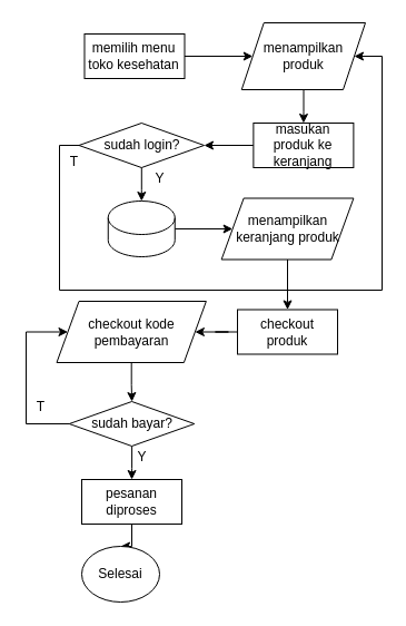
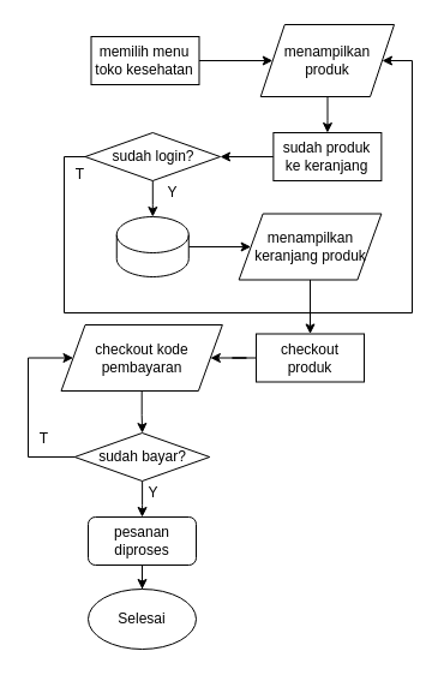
  <mxCell id="0" />
  <mxCell id="1" parent="0" />
  <mxCell id="2" value="" style="edgeStyle=orthogonalEdgeStyle;rounded=0;orthogonalLoop=1;jettySize=auto;html=1;" edge="1" parent="1" source="3" target="5"><mxGeometry relative="1" as="geometry" /></mxCell>
  <mxCell id="3" value="memilih menu toko kesehatan" style="rounded=0;whiteSpace=wrap;html=1;" vertex="1" parent="1"><mxGeometry x="75.49" y="30" width="90" height="40" as="geometry" /></mxCell>
  <mxCell id="4" value="" style="edgeStyle=orthogonalEdgeStyle;rounded=0;orthogonalLoop=1;jettySize=auto;html=1;" edge="1" parent="1" source="5" target="7"><mxGeometry relative="1" as="geometry" /></mxCell>
  <mxCell id="5" value="menampilkan produk" style="shape=parallelogram;perimeter=parallelogramPerimeter;whiteSpace=wrap;html=1;fixedSize=1;" vertex="1" parent="1"><mxGeometry x="216.75" y="20" width="111.25" height="60" as="geometry" /></mxCell>
  <mxCell id="6" value="" style="edgeStyle=orthogonalEdgeStyle;rounded=0;orthogonalLoop=1;jettySize=auto;html=1;" edge="1" parent="1" source="7" target="10"><mxGeometry relative="1" as="geometry" /></mxCell>
- <mxCell id="7" value="masukan produk ke keranjang" style="rounded=0;whiteSpace=wrap;html=1;" vertex="1" parent="1"><mxGeometry x="227.38" y="110" width="90" height="40" as="geometry" /></mxCell>
+ <mxCell id="7" value="sudah produk ke keranjang" style="rounded=0;whiteSpace=wrap;html=1;" vertex="1" parent="1"><mxGeometry x="227.38" y="110" width="90" height="40" as="geometry" /></mxCell>
  <mxCell id="8" value="" style="edgeStyle=orthogonalEdgeStyle;rounded=0;orthogonalLoop=1;jettySize=auto;html=1;" edge="1" parent="1" source="10" target="12"><mxGeometry relative="1" as="geometry" /></mxCell>
  <mxCell id="9" style="edgeStyle=orthogonalEdgeStyle;rounded=0;orthogonalLoop=1;jettySize=auto;html=1;entryX=1;entryY=0.5;entryDx=0;entryDy=0;" edge="1" parent="1" source="10" target="5"><mxGeometry relative="1" as="geometry"><Array as="points"><mxPoint x="53" y="130" /><mxPoint x="53" y="260" /><mxPoint x="343" y="260" /><mxPoint x="343" y="50" /></Array></mxGeometry></mxCell>
  <mxCell id="10" value="sudah login?" style="rhombus;whiteSpace=wrap;html=1;" vertex="1" parent="1"><mxGeometry x="70.5" y="110" width="112.5" height="40" as="geometry" /></mxCell>
  <mxCell id="11" value="" style="edgeStyle=orthogonalEdgeStyle;rounded=0;orthogonalLoop=1;jettySize=auto;html=1;" edge="1" parent="1" source="12" target="14"><mxGeometry relative="1" as="geometry" /></mxCell>
  <mxCell id="12" value="" style="shape=cylinder3;whiteSpace=wrap;html=1;boundedLbl=1;backgroundOutline=1;size=15;" vertex="1" parent="1"><mxGeometry x="96.75" y="180" width="60" height="50" as="geometry" /></mxCell>
  <mxCell id="13" value="" style="edgeStyle=orthogonalEdgeStyle;rounded=0;orthogonalLoop=1;jettySize=auto;html=1;" edge="1" parent="1" source="14" target="18"><mxGeometry relative="1" as="geometry" /></mxCell>
  <mxCell id="14" value="menampilkan keranjang produk" style="shape=parallelogram;perimeter=parallelogramPerimeter;whiteSpace=wrap;html=1;fixedSize=1;" vertex="1" parent="1"><mxGeometry x="198.63" y="177.5" width="118.75" height="55" as="geometry" /></mxCell>
  <mxCell id="15" value="Y" style="text;html=1;align=center;verticalAlign=middle;resizable=0;points=[];autosize=1;strokeColor=none;fillColor=none;" vertex="1" parent="1"><mxGeometry x="128" y="145" width="30" height="30" as="geometry" /></mxCell>
  <mxCell id="16" value="T" style="text;html=1;align=center;verticalAlign=middle;resizable=0;points=[];autosize=1;strokeColor=none;fillColor=none;" vertex="1" parent="1"><mxGeometry x="50.5" y="130" width="30" height="30" as="geometry" /></mxCell>
  <mxCell id="17" value="" style="edgeStyle=orthogonalEdgeStyle;rounded=0;orthogonalLoop=1;jettySize=auto;html=1;" edge="1" parent="1" source="18" target="20"><mxGeometry relative="1" as="geometry" /></mxCell>
  <mxCell id="18" value="checkout produk" style="rounded=0;whiteSpace=wrap;html=1;" vertex="1" parent="1"><mxGeometry x="213.01" y="277.5" width="90" height="40" as="geometry" /></mxCell>
  <mxCell id="19" value="" style="edgeStyle=orthogonalEdgeStyle;rounded=0;orthogonalLoop=1;jettySize=auto;html=1;" edge="1" parent="1" source="20" target="23"><mxGeometry relative="1" as="geometry" /></mxCell>
  <mxCell id="20" value="checkout kode pembayaran" style="shape=parallelogram;perimeter=parallelogramPerimeter;whiteSpace=wrap;html=1;fixedSize=1;" vertex="1" parent="1"><mxGeometry x="50.5" y="270" width="134.37" height="55" as="geometry" /></mxCell>
  <mxCell id="21" value="" style="edgeStyle=orthogonalEdgeStyle;rounded=0;orthogonalLoop=1;jettySize=auto;html=1;" edge="1" parent="1" source="23" target="25"><mxGeometry relative="1" as="geometry" /></mxCell>
  <mxCell id="22" style="edgeStyle=orthogonalEdgeStyle;rounded=0;orthogonalLoop=1;jettySize=auto;html=1;entryX=0;entryY=0.5;entryDx=0;entryDy=0;" edge="1" parent="1" source="23" target="20"><mxGeometry relative="1" as="geometry"><mxPoint x="-47" y="340" as="targetPoint" /><Array as="points"><mxPoint x="23" y="380" /><mxPoint x="23" y="298" /></Array></mxGeometry></mxCell>
  <mxCell id="23" value="sudah bayar?" style="rhombus;whiteSpace=wrap;html=1;" vertex="1" parent="1"><mxGeometry x="61.75" y="360" width="112.5" height="40" as="geometry" /></mxCell>
  <mxCell id="24" value="" style="edgeStyle=orthogonalEdgeStyle;rounded=0;orthogonalLoop=1;jettySize=auto;html=1;" edge="1" parent="1" source="25" target="26"><mxGeometry relative="1" as="geometry" /></mxCell>
- <mxCell id="25" value="pesanan diproses" style="rounded=0;whiteSpace=wrap;html=1;" vertex="1" parent="1"><mxGeometry x="73" y="430" width="90" height="40" as="geometry" /></mxCell>
- <mxCell id="26" value="Selesai" style="ellipse;whiteSpace=wrap;html=1;" vertex="1" parent="1"><mxGeometry x="73" y="490" width="70" height="50" as="geometry" /></mxCell>
+ <mxCell id="25" value="pesanan diproses" style="whiteSpace=wrap;html=1;rounded=1;" vertex="1" parent="1"><mxGeometry x="73" y="430" width="90" height="40" as="geometry" /></mxCell>
+ <mxCell id="26" value="Selesai" style="ellipse;whiteSpace=wrap;html=1;" vertex="1" parent="1"><mxGeometry x="73" y="490" width="90" height="50" as="geometry" /></mxCell>
  <mxCell id="27" value="Y" style="text;html=1;align=center;verticalAlign=middle;resizable=0;points=[];autosize=1;strokeColor=none;fillColor=none;" vertex="1" parent="1"><mxGeometry x="111.75" y="395" width="30" height="30" as="geometry" /></mxCell>
  <mxCell id="28" value="T" style="text;html=1;align=center;verticalAlign=middle;resizable=0;points=[];autosize=1;strokeColor=none;fillColor=none;" vertex="1" parent="1"><mxGeometry x="20.5" y="350" width="30" height="30" as="geometry" /></mxCell>
